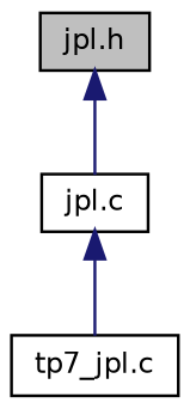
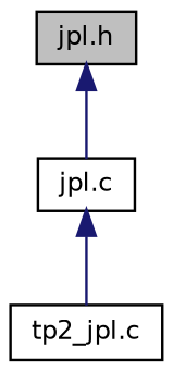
  digraph {
    node [color=black fillcolor=white fontname=Helvetica fontsize=10 shape=record style=filled]
    edge [color=midnightblue dir=back fontname=Helvetica fontsize=10 labelfontname=Helvetica labelfontsize=10 style=solid]
    n1 [fillcolor=grey75 fontcolor=black height=0.2 label="jpl.h" width=0.4]
    n2 [height=0.2 label="jpl.c" width=0.4]
-   n3 [height=0.2 label="tp7_jpl.c" width=0.4]
+   n3 [height=0.2 label="tp2_jpl.c" width=0.4]
    n1 -> n2
    n2 -> n3
  }
